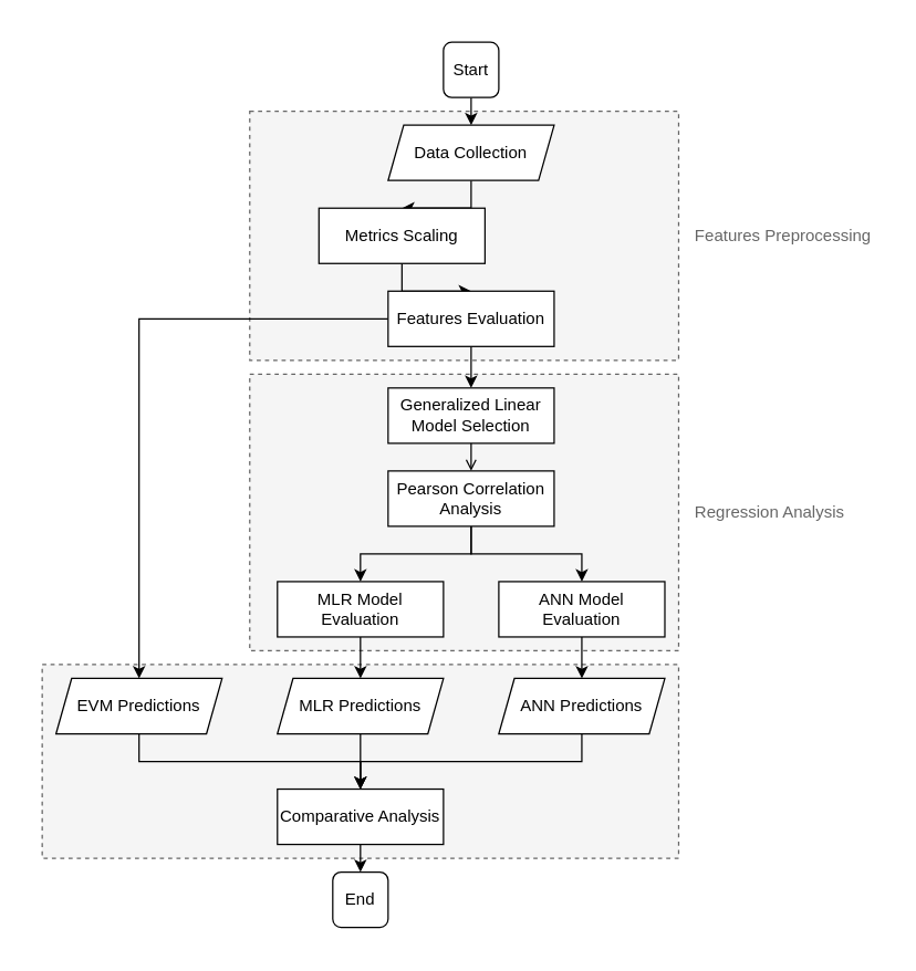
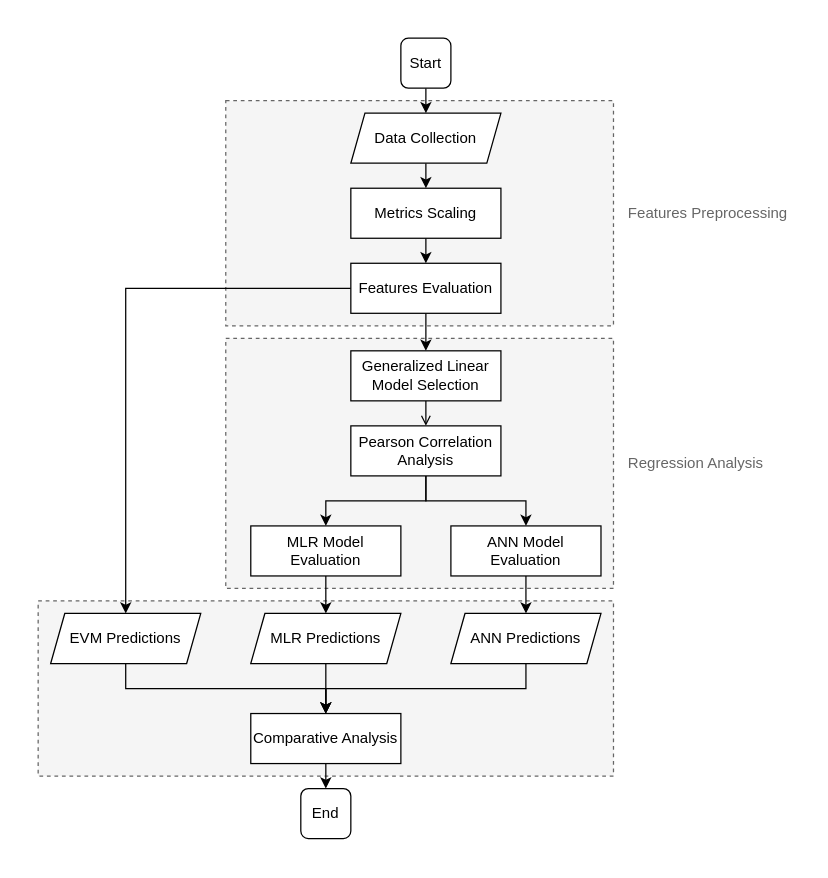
  <mxCell id="0" />
  <mxCell id="1" parent="0" />
  <mxCell id="2" value="" style="rounded=0;whiteSpace=wrap;html=1;dashed=1;sketch=0;fontColor=#666666;strokeWidth=1;fillColor=default;strokeColor=none;" vertex="1" parent="1"><mxGeometry x="20" y="20" width="620" height="660" as="geometry" /></mxCell>
  <mxCell id="3" value="" style="rounded=0;whiteSpace=wrap;html=1;dashed=1;strokeWidth=1;fillColor=#f5f5f5;fontColor=#333333;strokeColor=#666666;" vertex="1" parent="1"><mxGeometry x="30" y="480" width="460" height="140" as="geometry" /></mxCell>
  <mxCell id="4" value="" style="rounded=0;whiteSpace=wrap;html=1;dashed=1;strokeWidth=1;fillColor=#f5f5f5;fontColor=#333333;strokeColor=#666666;" vertex="1" parent="1"><mxGeometry x="180" y="80" width="310" height="180" as="geometry" /></mxCell>
  <mxCell id="5" value="" style="rounded=0;whiteSpace=wrap;html=1;dashed=1;strokeWidth=1;fillColor=#f5f5f5;fontColor=#333333;strokeColor=#666666;" vertex="1" parent="1"><mxGeometry x="180" y="270" width="310" height="200" as="geometry" /></mxCell>
  <mxCell id="6" style="edgeStyle=orthogonalEdgeStyle;rounded=0;orthogonalLoop=1;jettySize=auto;html=1;exitX=0.5;exitY=1;exitDx=0;exitDy=0;entryX=0.5;entryY=0;entryDx=0;entryDy=0;" edge="1" parent="1" source="7" target="9"><mxGeometry relative="1" as="geometry" /></mxCell>
  <mxCell id="7" value="Start" style="rounded=1;whiteSpace=wrap;html=1;" vertex="1" parent="1"><mxGeometry x="320" y="30" width="40" height="40" as="geometry" /></mxCell>
  <mxCell id="8" style="edgeStyle=orthogonalEdgeStyle;rounded=0;orthogonalLoop=1;jettySize=auto;html=1;exitX=0.5;exitY=1;exitDx=0;exitDy=0;entryX=0.5;entryY=0;entryDx=0;entryDy=0;" edge="1" parent="1" source="9" target="11"><mxGeometry relative="1" as="geometry" /></mxCell>
  <mxCell id="9" value="Data&amp;nbsp;Collection" style="shape=parallelogram;html=1;strokeWidth=1;perimeter=parallelogramPerimeter;whiteSpace=wrap;rounded=0;arcSize=12;size=0.094;sketch=0;" vertex="1" parent="1"><mxGeometry x="280" y="90" width="120" height="40" as="geometry" /></mxCell>
  <mxCell id="10" style="edgeStyle=orthogonalEdgeStyle;rounded=0;orthogonalLoop=1;jettySize=auto;html=1;exitX=0.5;exitY=1;exitDx=0;exitDy=0;entryX=0.5;entryY=0;entryDx=0;entryDy=0;" edge="1" parent="1" source="11" target="14"><mxGeometry relative="1" as="geometry" /></mxCell>
- <mxCell id="11" value="Metrics Scaling" style="rounded=1;whiteSpace=wrap;html=1;absoluteArcSize=1;arcSize=0;strokeWidth=1;" vertex="1" parent="1"><mxGeometry x="230" y="150" width="120" height="40" as="geometry" /></mxCell>
+ <mxCell id="11" value="Metrics Scaling" style="rounded=1;whiteSpace=wrap;html=1;absoluteArcSize=1;arcSize=0;strokeWidth=1;" vertex="1" parent="1"><mxGeometry x="280" y="150" width="120" height="40" as="geometry" /></mxCell>
  <mxCell id="12" style="edgeStyle=orthogonalEdgeStyle;rounded=0;orthogonalLoop=1;jettySize=auto;html=1;exitX=0.5;exitY=1;exitDx=0;exitDy=0;entryX=0.5;entryY=0;entryDx=0;entryDy=0;" edge="1" parent="1" source="14" target="16"><mxGeometry relative="1" as="geometry" /></mxCell>
  <mxCell id="13" style="edgeStyle=orthogonalEdgeStyle;rounded=0;orthogonalLoop=1;jettySize=auto;html=1;exitX=0;exitY=0.5;exitDx=0;exitDy=0;entryX=0.5;entryY=0;entryDx=0;entryDy=0;" edge="1" parent="1" source="14" target="29"><mxGeometry relative="1" as="geometry" /></mxCell>
  <mxCell id="14" value="Features Evaluation" style="rounded=1;whiteSpace=wrap;html=1;absoluteArcSize=1;arcSize=0;strokeWidth=1;" vertex="1" parent="1"><mxGeometry x="280" y="210" width="120" height="40" as="geometry" /></mxCell>
  <mxCell id="15" style="edgeStyle=orthogonalEdgeStyle;rounded=0;orthogonalLoop=1;jettySize=auto;html=1;exitX=0.5;exitY=1;exitDx=0;exitDy=0;entryX=0.5;entryY=0;entryDx=0;entryDy=0;endArrow=open;" edge="1" parent="1" source="16" target="19"><mxGeometry relative="1" as="geometry" /></mxCell>
  <mxCell id="16" value="Generalized Linear Model Selection" style="rounded=1;whiteSpace=wrap;html=1;absoluteArcSize=1;arcSize=0;strokeWidth=1;" vertex="1" parent="1"><mxGeometry x="280" y="280" width="120" height="40" as="geometry" /></mxCell>
  <mxCell id="17" style="edgeStyle=orthogonalEdgeStyle;rounded=0;orthogonalLoop=1;jettySize=auto;html=1;exitX=0.5;exitY=1;exitDx=0;exitDy=0;entryX=0.5;entryY=0;entryDx=0;entryDy=0;" edge="1" parent="1" source="19" target="21"><mxGeometry relative="1" as="geometry"><Array as="points"><mxPoint x="340" y="400" /><mxPoint x="260" y="400" /></Array></mxGeometry></mxCell>
  <mxCell id="18" style="edgeStyle=orthogonalEdgeStyle;rounded=0;orthogonalLoop=1;jettySize=auto;html=1;exitX=0.5;exitY=1;exitDx=0;exitDy=0;entryX=0.5;entryY=0;entryDx=0;entryDy=0;" edge="1" parent="1" source="19" target="23"><mxGeometry relative="1" as="geometry"><Array as="points"><mxPoint x="340" y="400" /><mxPoint x="420" y="400" /></Array></mxGeometry></mxCell>
  <mxCell id="19" value="Pearson Correlation Analysis" style="rounded=1;whiteSpace=wrap;html=1;absoluteArcSize=1;arcSize=0;strokeWidth=1;" vertex="1" parent="1"><mxGeometry x="280" y="340" width="120" height="40" as="geometry" /></mxCell>
  <mxCell id="20" style="edgeStyle=orthogonalEdgeStyle;rounded=0;orthogonalLoop=1;jettySize=auto;html=1;exitX=0.5;exitY=1;exitDx=0;exitDy=0;entryX=0.5;entryY=0;entryDx=0;entryDy=0;" edge="1" parent="1" source="21" target="25"><mxGeometry relative="1" as="geometry" /></mxCell>
  <mxCell id="21" value="MLR Model Evaluation" style="rounded=1;whiteSpace=wrap;html=1;absoluteArcSize=1;arcSize=0;strokeWidth=1;" vertex="1" parent="1"><mxGeometry x="200" y="420" width="120" height="40" as="geometry" /></mxCell>
  <mxCell id="22" style="edgeStyle=orthogonalEdgeStyle;rounded=0;orthogonalLoop=1;jettySize=auto;html=1;exitX=0.5;exitY=1;exitDx=0;exitDy=0;entryX=0.5;entryY=0;entryDx=0;entryDy=0;" edge="1" parent="1" source="23" target="27"><mxGeometry relative="1" as="geometry" /></mxCell>
  <mxCell id="23" value="ANN Model Evaluation" style="rounded=1;whiteSpace=wrap;html=1;absoluteArcSize=1;arcSize=0;strokeWidth=1;" vertex="1" parent="1"><mxGeometry x="360" y="420" width="120" height="40" as="geometry" /></mxCell>
  <mxCell id="24" style="edgeStyle=orthogonalEdgeStyle;rounded=0;orthogonalLoop=1;jettySize=auto;html=1;exitX=0.5;exitY=1;exitDx=0;exitDy=0;entryX=0.5;entryY=0;entryDx=0;entryDy=0;" edge="1" parent="1" source="25" target="31"><mxGeometry relative="1" as="geometry" /></mxCell>
  <mxCell id="25" value="MLR Predictions" style="shape=parallelogram;html=1;strokeWidth=1;perimeter=parallelogramPerimeter;rounded=0;arcSize=12;size=0.094;whiteSpace=wrap;" vertex="1" parent="1"><mxGeometry x="200" y="490" width="120" height="40" as="geometry" /></mxCell>
  <mxCell id="26" style="edgeStyle=orthogonalEdgeStyle;rounded=0;orthogonalLoop=1;jettySize=auto;html=1;exitX=0.5;exitY=1;exitDx=0;exitDy=0;entryX=0.5;entryY=0;entryDx=0;entryDy=0;" edge="1" parent="1" source="27" target="31"><mxGeometry relative="1" as="geometry" /></mxCell>
  <mxCell id="27" value="ANN Predictions" style="shape=parallelogram;html=1;strokeWidth=1;perimeter=parallelogramPerimeter;rounded=0;arcSize=12;size=0.094;whiteSpace=wrap;" vertex="1" parent="1"><mxGeometry x="360" y="490" width="120" height="40" as="geometry" /></mxCell>
  <mxCell id="28" style="edgeStyle=orthogonalEdgeStyle;rounded=0;orthogonalLoop=1;jettySize=auto;html=1;exitX=0.5;exitY=1;exitDx=0;exitDy=0;entryX=0.5;entryY=0;entryDx=0;entryDy=0;" edge="1" parent="1" source="29" target="31"><mxGeometry relative="1" as="geometry" /></mxCell>
  <mxCell id="29" value="EVM Predictions" style="shape=parallelogram;html=1;strokeWidth=1;perimeter=parallelogramPerimeter;rounded=0;arcSize=12;size=0.094;whiteSpace=wrap;" vertex="1" parent="1"><mxGeometry x="40" y="490" width="120" height="40" as="geometry" /></mxCell>
  <mxCell id="30" style="edgeStyle=orthogonalEdgeStyle;rounded=0;orthogonalLoop=1;jettySize=auto;html=1;exitX=0.5;exitY=1;exitDx=0;exitDy=0;entryX=0.5;entryY=0;entryDx=0;entryDy=0;" edge="1" parent="1" source="31"><mxGeometry relative="1" as="geometry"><mxPoint x="260" y="630" as="targetPoint" /></mxGeometry></mxCell>
  <mxCell id="31" value="Comparative Analysis" style="rounded=1;whiteSpace=wrap;html=1;absoluteArcSize=1;arcSize=0;strokeWidth=1;" vertex="1" parent="1"><mxGeometry x="200" y="570" width="120" height="40" as="geometry" /></mxCell>
  <mxCell id="32" value="End" style="rounded=1;whiteSpace=wrap;html=1;" vertex="1" parent="1"><mxGeometry x="240" y="630" width="40" height="40" as="geometry" /></mxCell>
  <mxCell id="33" value="Regression Analysis" style="rounded=0;whiteSpace=wrap;html=1;dashed=1;strokeWidth=1;fillColor=none;fontColor=#666666;align=left;strokeColor=none;" vertex="1" parent="1"><mxGeometry x="500" y="350" width="120" height="40" as="geometry" /></mxCell>
  <mxCell id="34" value="Features Preprocessing" style="rounded=0;whiteSpace=wrap;html=1;dashed=1;strokeWidth=1;fillColor=none;fontColor=#666666;align=left;strokeColor=none;" vertex="1" parent="1"><mxGeometry x="500" y="150" width="140" height="40" as="geometry" /></mxCell>
